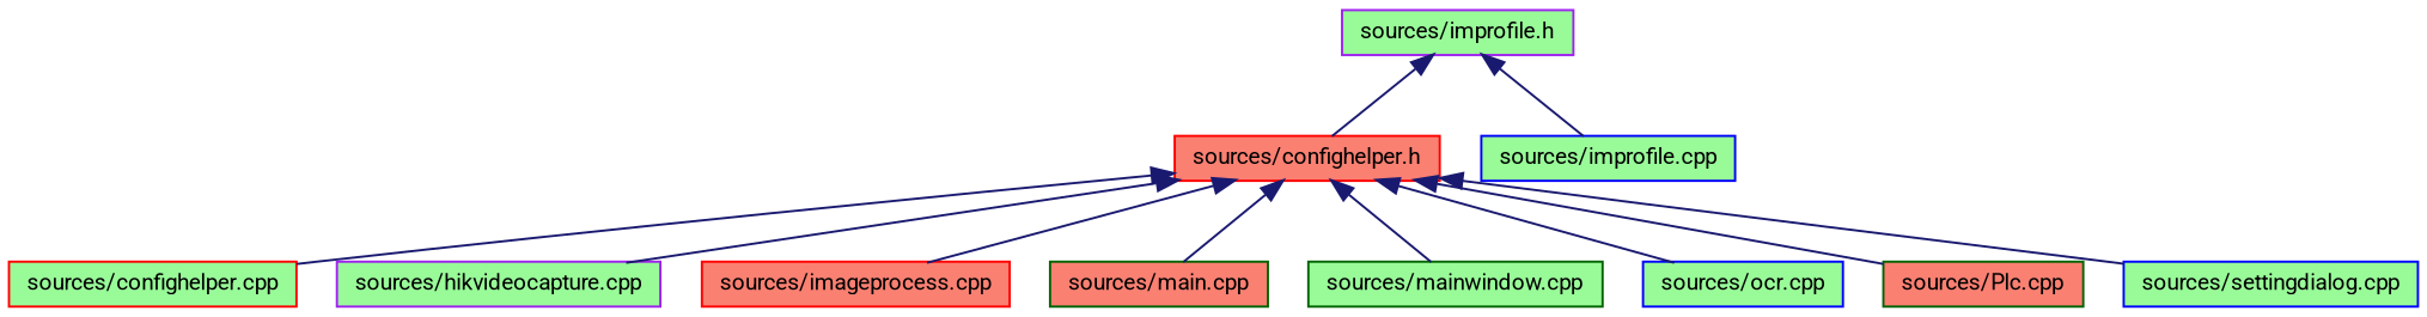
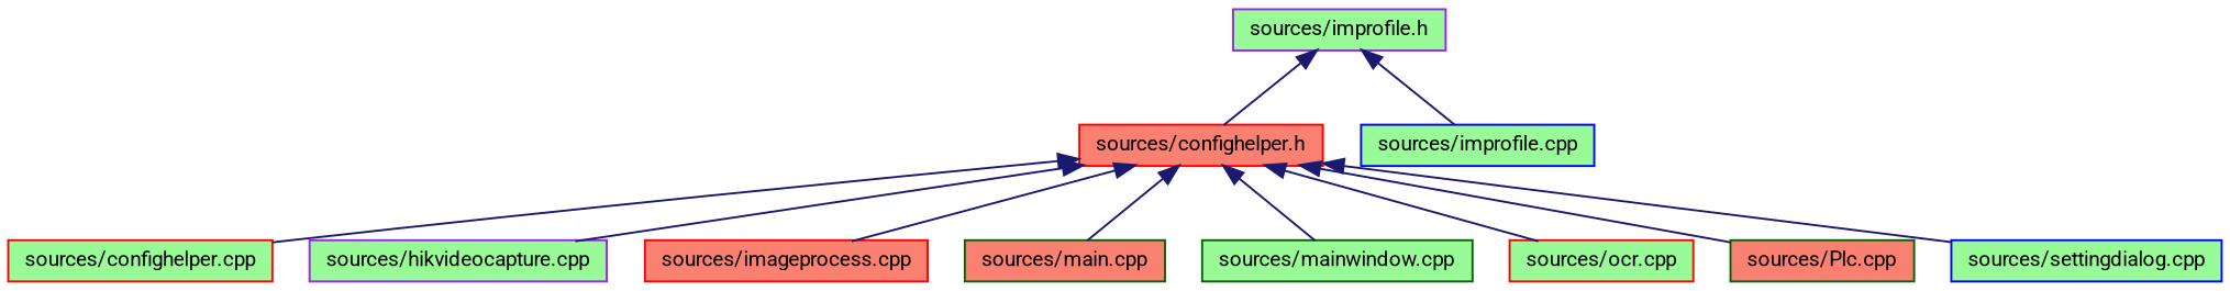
  digraph {
    fontname=Roboto
    node [color=red fillcolor=palegreen fontname=Roboto fontsize=10 shape=record style=filled]
    edge [color=midnightblue dir=back fontname=Roboto fontsize=10 labelfontname=Helvetica labelfontsize=10 style=solid]
    n1 [color=purple fontcolor=black height=0.2 label="sources/improfile.h" width=0.4]
    n2 [fillcolor=salmon height=0.2 label="sources/confighelper.h" width=0.4]
    n3 [color=blue height=0.2 label="sources/improfile.cpp" width=0.4]
    n4 [height=0.2 label="sources/confighelper.cpp" width=0.4]
    n5 [color=purple height=0.2 label="sources/hikvideocapture.cpp" width=0.4]
    n6 [fillcolor=salmon height=0.2 label="sources/imageprocess.cpp" width=0.4]
    n7 [color=darkgreen fillcolor=salmon height=0.2 label="sources/main.cpp" width=0.4]
    n8 [color=darkgreen height=0.2 label="sources/mainwindow.cpp" width=0.4]
-   n9 [color=blue height=0.2 label="sources/ocr.cpp" width=0.4]
+   n9 [height=0.2 label="sources/ocr.cpp" width=0.4]
    n10 [color=darkgreen fillcolor=salmon height=0.2 label="sources/Plc.cpp" width=0.4]
    n11 [color=blue height=0.2 label="sources/settingdialog.cpp" width=0.4]
    n1 -> n2
    n1 -> n3
    n2 -> n4
    n2 -> n5
    n2 -> n6
    n2 -> n7
    n2 -> n8
    n2 -> n9
    n2 -> n10
    n2 -> n11
  }
